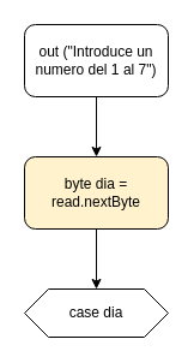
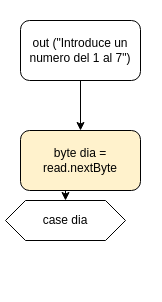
  <mxCell id="0" />
  <mxCell id="1" parent="0" />
  <mxCell id="2" style="edgeStyle=orthogonalEdgeStyle;rounded=0;orthogonalLoop=1;jettySize=auto;html=1;exitX=0.5;exitY=1;exitDx=0;exitDy=0;entryX=0.5;entryY=0;entryDx=0;entryDy=0;" edge="1" parent="1" source="3" target="5"><mxGeometry relative="1" as="geometry" /></mxCell>
  <mxCell id="3" value="out (&quot;Introduce un numero del 1 al 7&quot;)" style="rounded=1;whiteSpace=wrap;html=1;" vertex="1" parent="1"><mxGeometry x="20" width="120" height="60" as="geometry" y="20" /></mxCell>
  <mxCell id="4" style="edgeStyle=orthogonalEdgeStyle;rounded=0;orthogonalLoop=1;jettySize=auto;html=1;exitX=0.5;exitY=1;exitDx=0;exitDy=0;entryX=0.5;entryY=0;entryDx=0;entryDy=0;" edge="1" parent="1" source="5" target="6"><mxGeometry relative="1" as="geometry" /></mxCell>
  <mxCell id="5" value="byte dia = read.nextByte" style="rounded=1;whiteSpace=wrap;html=1;fillColor=#fff2cc;" vertex="1" parent="1"><mxGeometry x="20" y="130" width="120" height="60" as="geometry" /></mxCell>
- <mxCell id="6" value="case dia" style="shape=hexagon;perimeter=hexagonPerimeter2;whiteSpace=wrap;html=1;fixedSize=1;" vertex="1" parent="1"><mxGeometry x="20" y="240" width="120" height="40" as="geometry" /></mxCell>
+ <mxCell id="6" value="case dia" style="shape=hexagon;perimeter=hexagonPerimeter2;whiteSpace=wrap;html=1;fixedSize=1;" vertex="1" parent="1"><mxGeometry x="5" y="200" width="120" height="40" as="geometry" /></mxCell>
